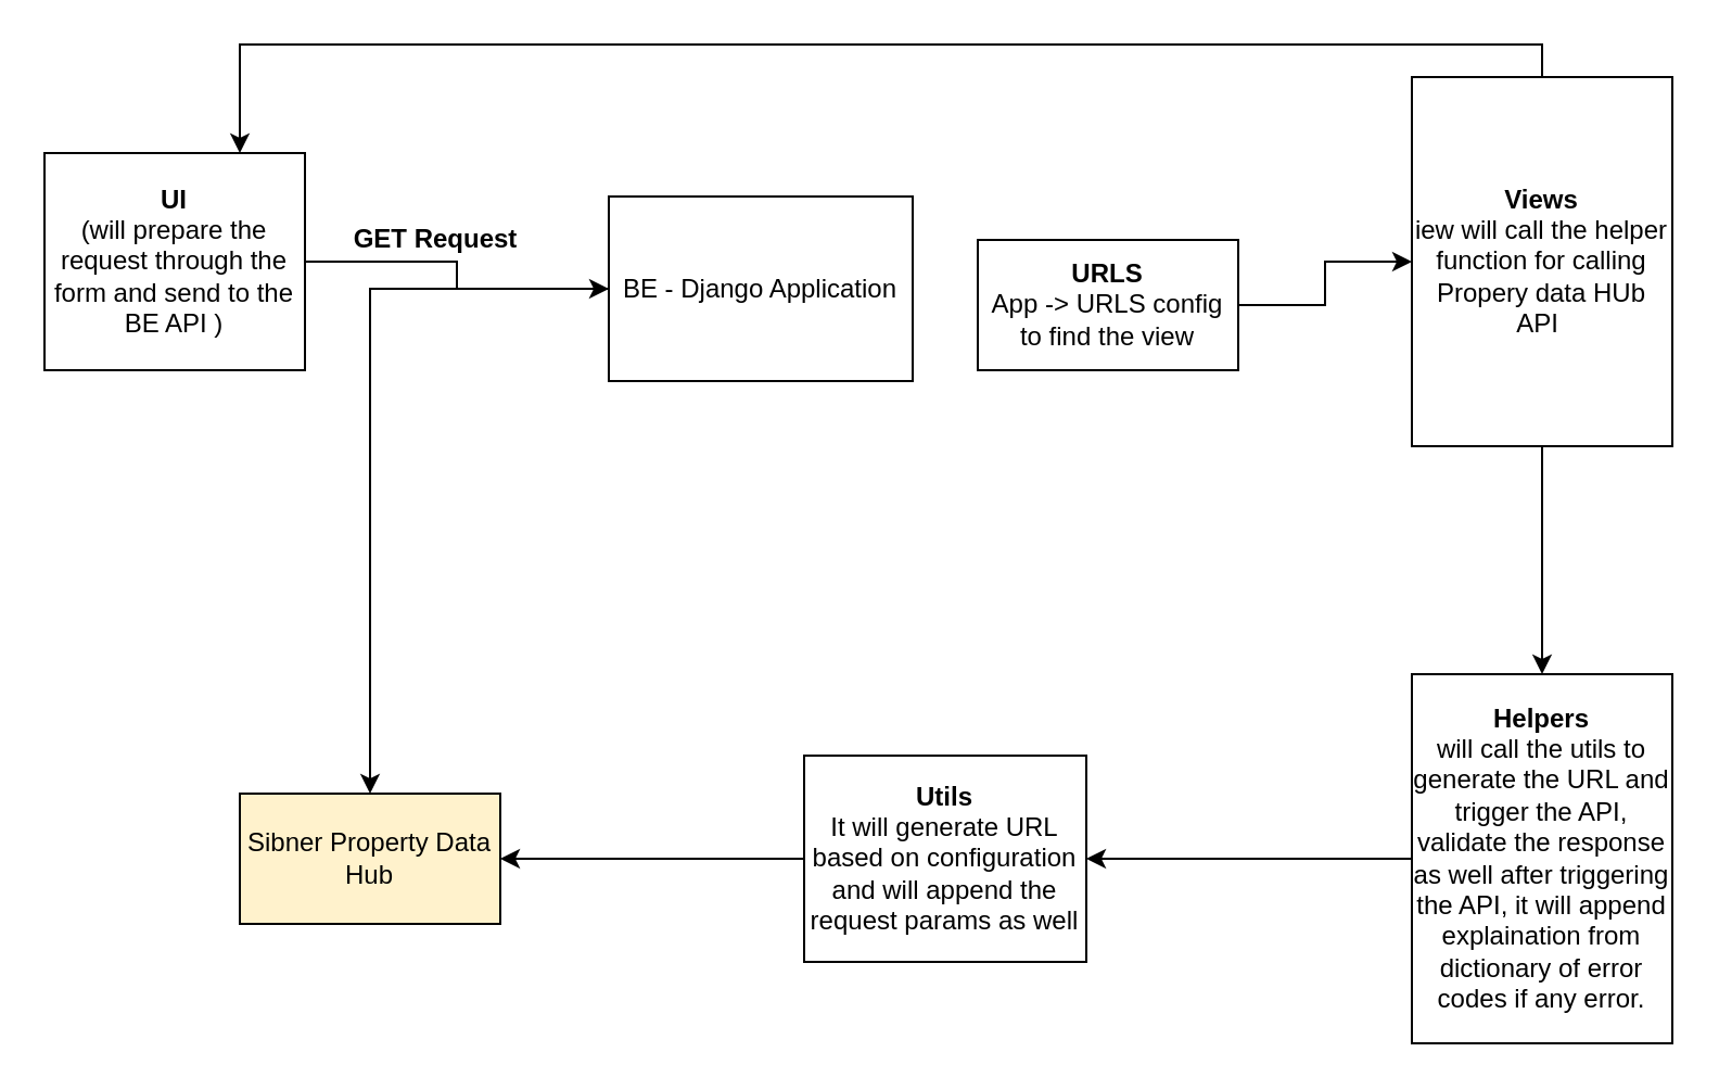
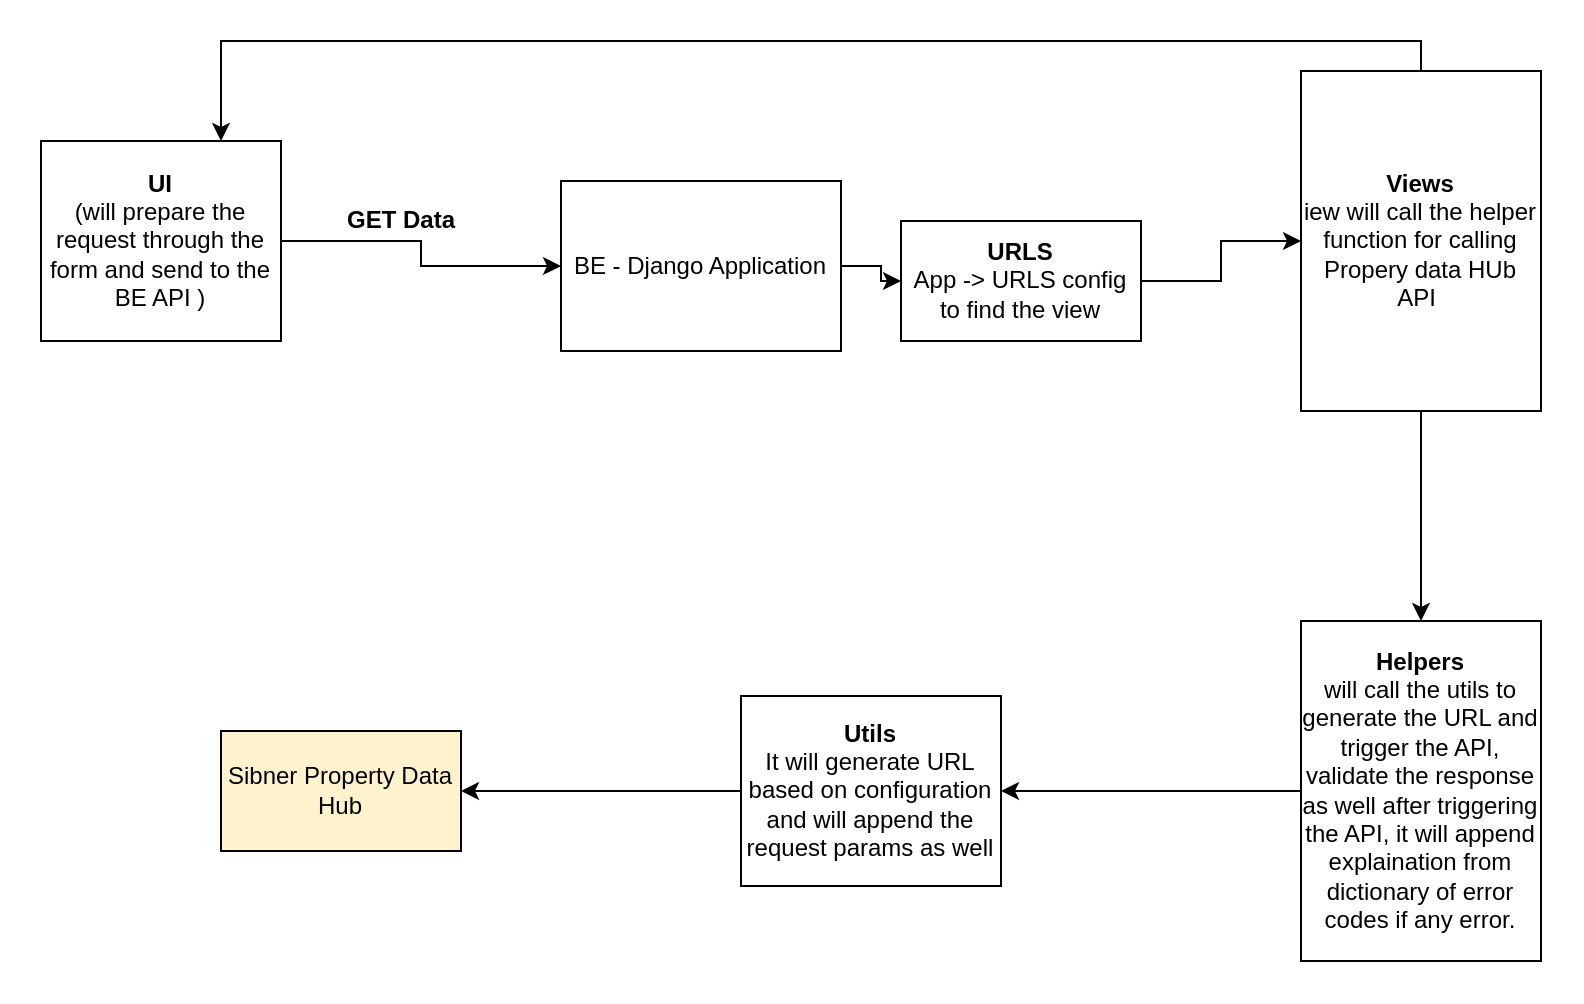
  <mxCell id="0" />
  <mxCell id="1" parent="0" />
  <mxCell id="2" value="" style="edgeStyle=orthogonalEdgeStyle;rounded=0;orthogonalLoop=1;jettySize=auto;html=1;" parent="1" source="3" target="5" edge="1"><mxGeometry relative="1" as="geometry" /></mxCell>
  <mxCell id="3" value="&lt;b&gt;UI&lt;/b&gt;&lt;br&gt;(will prepare the request through the form and send to the BE API )" style="rounded=0;whiteSpace=wrap;html=1;" parent="1" vertex="1"><mxGeometry x="20" y="70" width="120" height="100" as="geometry" /></mxCell>
- <mxCell id="4" value="" style="edgeStyle=orthogonalEdgeStyle;rounded=0;orthogonalLoop=1;jettySize=auto;html=1;" parent="1" source="5" target="15" edge="1"><mxGeometry relative="1" as="geometry" /></mxCell>
+ <mxCell id="4" value="" style="edgeStyle=orthogonalEdgeStyle;rounded=0;orthogonalLoop=1;jettySize=auto;html=1;" parent="1" source="5" target="7" edge="1"><mxGeometry relative="1" as="geometry" /></mxCell>
  <mxCell id="5" value="BE - Django Application" style="rounded=0;whiteSpace=wrap;html=1;" parent="1" vertex="1"><mxGeometry x="280" y="90" width="140" height="85" as="geometry" /></mxCell>
  <mxCell id="6" value="" style="edgeStyle=orthogonalEdgeStyle;rounded=0;orthogonalLoop=1;jettySize=auto;html=1;" parent="1" source="7" target="9" edge="1"><mxGeometry relative="1" as="geometry" /></mxCell>
  <mxCell id="7" value="&lt;b&gt;URLS&lt;/b&gt;&lt;br&gt;App -&amp;gt; URLS config to find the view" style="rounded=0;whiteSpace=wrap;html=1;" parent="1" vertex="1"><mxGeometry x="450" y="110" width="120" height="60" as="geometry" /></mxCell>
  <mxCell id="8" value="" style="edgeStyle=orthogonalEdgeStyle;rounded=0;orthogonalLoop=1;jettySize=auto;html=1;" parent="1" source="9" target="11" edge="1"><mxGeometry relative="1" as="geometry" /></mxCell>
  <mxCell id="9" value="&lt;b&gt;Views&lt;/b&gt;&lt;br&gt;iew will call the helper function for calling Propery data HUb API&amp;nbsp;" style="rounded=0;whiteSpace=wrap;html=1;" parent="1" vertex="1"><mxGeometry x="650" y="35" width="120" height="170" as="geometry" /></mxCell>
  <mxCell id="10" value="" style="edgeStyle=orthogonalEdgeStyle;rounded=0;orthogonalLoop=1;jettySize=auto;html=1;" parent="1" source="11" target="13" edge="1"><mxGeometry relative="1" as="geometry" /></mxCell>
  <mxCell id="11" value="&lt;b&gt;Helpers&lt;/b&gt;&lt;br&gt;will call the utils to generate the URL and trigger the API, validate the response as well after triggering the API, it will append explaination from dictionary of error codes if any error." style="rounded=0;whiteSpace=wrap;html=1;" parent="1" vertex="1"><mxGeometry x="650" y="310" width="120" height="170" as="geometry" /></mxCell>
  <mxCell id="12" value="" style="edgeStyle=orthogonalEdgeStyle;rounded=0;orthogonalLoop=1;jettySize=auto;html=1;" parent="1" source="13" target="15" edge="1"><mxGeometry relative="1" as="geometry" /></mxCell>
  <mxCell id="13" value="&lt;b&gt;Utils&lt;/b&gt;&lt;br&gt;It will generate URL based on configuration and will append the request params as well" style="rounded=0;whiteSpace=wrap;html=1;" parent="1" vertex="1"><mxGeometry x="370" y="347.5" width="130" height="95" as="geometry" /></mxCell>
  <mxCell id="14" style="edgeStyle=orthogonalEdgeStyle;rounded=0;orthogonalLoop=1;jettySize=auto;html=1;exitX=0.5;exitY=0;exitDx=0;exitDy=0;" parent="1" source="9" target="3" edge="1"><mxGeometry relative="1" as="geometry"><mxPoint x="720" y="70" as="sourcePoint" /><Array as="points"><mxPoint x="710" y="20" /><mxPoint x="110" y="20" /></Array></mxGeometry></mxCell>
  <mxCell id="15" value="Sibner Property Data Hub&lt;br&gt;" style="rounded=0;whiteSpace=wrap;html=1;fillColor=#fff2cc;" parent="1" vertex="1"><mxGeometry x="110" y="365" width="120" height="60" as="geometry" /></mxCell>
- <mxCell id="16" value="&lt;b&gt;GET Request&lt;/b&gt;" style="text;html=1;align=center;verticalAlign=middle;resizable=0;points=[];autosize=1;strokeColor=none;fillColor=none;" parent="1" vertex="1"><mxGeometry x="155" y="100" width="90" height="20" as="geometry" /></mxCell>
+ <mxCell id="16" value="&lt;b&gt;GET Data&lt;/b&gt;" style="text;html=1;align=center;verticalAlign=middle;resizable=0;points=[];autosize=1;strokeColor=none;fillColor=none;" parent="1" vertex="1"><mxGeometry x="155" y="100" width="90" height="20" as="geometry" /></mxCell>
